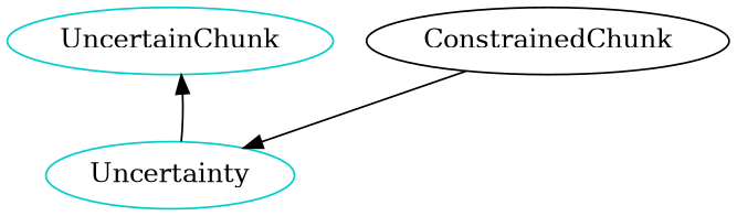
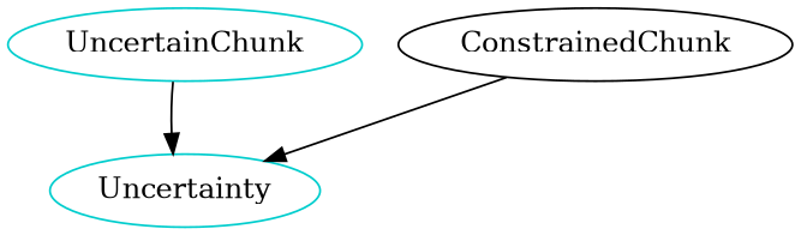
  digraph {
    node [color=cyan3 shape=oval]
    n1 [label=UncertainChunk]
    ConstrainedChunk [color="" shape=""]
    n3 [label=Uncertainty]
    ConstrainedChunk -> n3
-   n3 -> n1
+   n1 -> n3
  }
